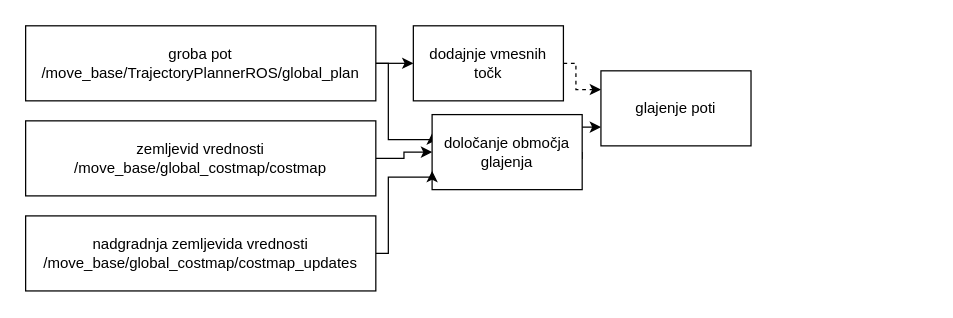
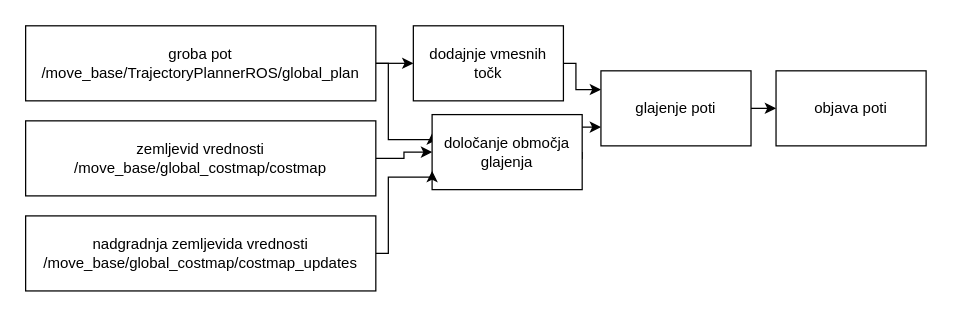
  <mxCell id="0" />
  <mxCell id="1" parent="0" />
  <mxCell id="2" style="edgeStyle=orthogonalEdgeStyle;rounded=0;orthogonalLoop=1;jettySize=auto;html=1;exitX=1;exitY=0.5;exitDx=0;exitDy=0;entryX=0;entryY=0.5;entryDx=0;entryDy=0;" edge="1" parent="1" source="4" target="8"><mxGeometry relative="1" as="geometry" /></mxCell>
  <mxCell id="3" style="edgeStyle=orthogonalEdgeStyle;rounded=0;orthogonalLoop=1;jettySize=auto;html=1;exitX=1;exitY=0.5;exitDx=0;exitDy=0;entryX=0;entryY=0.25;entryDx=0;entryDy=0;" edge="1" parent="1" source="4" target="10"><mxGeometry relative="1" as="geometry"><Array as="points"><mxPoint x="310" y="50" /><mxPoint x="310" y="111" /></Array></mxGeometry></mxCell>
  <mxCell id="4" value="&lt;span style=&quot;white-space: normal&quot;&gt;groba pot&lt;/span&gt;&lt;br style=&quot;white-space: normal&quot;&gt;&lt;span style=&quot;white-space: normal&quot;&gt;/move_base/TrajectoryPlannerROS/global_plan&lt;/span&gt;" style="rounded=0;whiteSpace=wrap;html=1;" vertex="1" parent="1"><mxGeometry x="20" y="20" width="280" height="60" as="geometry" /></mxCell>
  <mxCell id="5" style="edgeStyle=orthogonalEdgeStyle;rounded=0;orthogonalLoop=1;jettySize=auto;html=1;entryX=0;entryY=0.5;entryDx=0;entryDy=0;" edge="1" parent="1" source="6" target="10"><mxGeometry relative="1" as="geometry" /></mxCell>
  <mxCell id="6" value="zemljevid vrednosti&lt;br style=&quot;white-space: normal&quot;&gt;&lt;span style=&quot;white-space: normal&quot;&gt;/move_base/global_costmap/costmap&lt;/span&gt;" style="rounded=0;whiteSpace=wrap;html=1;" vertex="1" parent="1"><mxGeometry x="20" y="96" width="280" height="60" as="geometry" /></mxCell>
- <mxCell id="7" style="edgeStyle=orthogonalEdgeStyle;rounded=0;orthogonalLoop=1;jettySize=auto;html=1;exitX=1;exitY=0.5;exitDx=0;exitDy=0;entryX=0;entryY=0.25;entryDx=0;entryDy=0;dashed=1;" edge="1" parent="1" source="8" target="12"><mxGeometry relative="1" as="geometry"><Array as="points"><mxPoint x="460" y="50" /><mxPoint x="460" y="71" /></Array></mxGeometry></mxCell>
+ <mxCell id="7" style="edgeStyle=orthogonalEdgeStyle;rounded=0;orthogonalLoop=1;jettySize=auto;html=1;exitX=1;exitY=0.5;exitDx=0;exitDy=0;entryX=0;entryY=0.25;entryDx=0;entryDy=0;" edge="1" parent="1" source="8" target="12"><mxGeometry relative="1" as="geometry"><Array as="points"><mxPoint x="460" y="50" /><mxPoint x="460" y="71" /></Array></mxGeometry></mxCell>
  <mxCell id="8" value="dodajnje vmesnih točk" style="rounded=0;whiteSpace=wrap;html=1;" vertex="1" parent="1"><mxGeometry x="330" y="20" width="120" height="60" as="geometry" /></mxCell>
  <mxCell id="9" style="edgeStyle=orthogonalEdgeStyle;rounded=0;orthogonalLoop=1;jettySize=auto;html=1;exitX=1;exitY=0.5;exitDx=0;exitDy=0;entryX=0;entryY=0.75;entryDx=0;entryDy=0;" edge="1" parent="1" source="10" target="12"><mxGeometry relative="1" as="geometry"><Array as="points"><mxPoint x="460" y="126" /><mxPoint x="460" y="101" /></Array></mxGeometry></mxCell>
  <mxCell id="10" value="določanje območja glajenja" style="rounded=0;whiteSpace=wrap;html=1;" vertex="1" parent="1"><mxGeometry x="345" y="91" width="120" height="60" as="geometry" /></mxCell>
+ <mxCell id="11" style="edgeStyle=orthogonalEdgeStyle;rounded=0;orthogonalLoop=1;jettySize=auto;html=1;exitX=1;exitY=0.5;exitDx=0;exitDy=0;entryX=0;entryY=0.5;entryDx=0;entryDy=0;" edge="1" parent="1" source="12" target="13"><mxGeometry relative="1" as="geometry" /></mxCell>
  <mxCell id="12" value="glajenje poti" style="rounded=0;whiteSpace=wrap;html=1;" vertex="1" parent="1"><mxGeometry x="480" y="56" width="120" height="60" as="geometry" /></mxCell>
+ <mxCell id="13" value="objava poti" style="rounded=0;whiteSpace=wrap;html=1;" vertex="1" parent="1"><mxGeometry x="620" y="56" width="120" height="60" as="geometry" /></mxCell>
  <mxCell id="14" style="edgeStyle=orthogonalEdgeStyle;rounded=0;orthogonalLoop=1;jettySize=auto;html=1;entryX=0;entryY=0.75;entryDx=0;entryDy=0;" edge="1" parent="1" source="15" target="10"><mxGeometry relative="1" as="geometry"><Array as="points"><mxPoint x="310" y="202" /><mxPoint x="310" y="141" /></Array></mxGeometry></mxCell>
  <mxCell id="15" value="nadgradnja zemljevida vrednosti&lt;br style=&quot;white-space: normal&quot;&gt;&lt;span style=&quot;white-space: normal&quot;&gt;/move_base/global_costmap/costmap_updates&lt;/span&gt;" style="rounded=0;whiteSpace=wrap;html=1;" vertex="1" parent="1"><mxGeometry x="20" y="172" width="280" height="60" as="geometry" /></mxCell>
